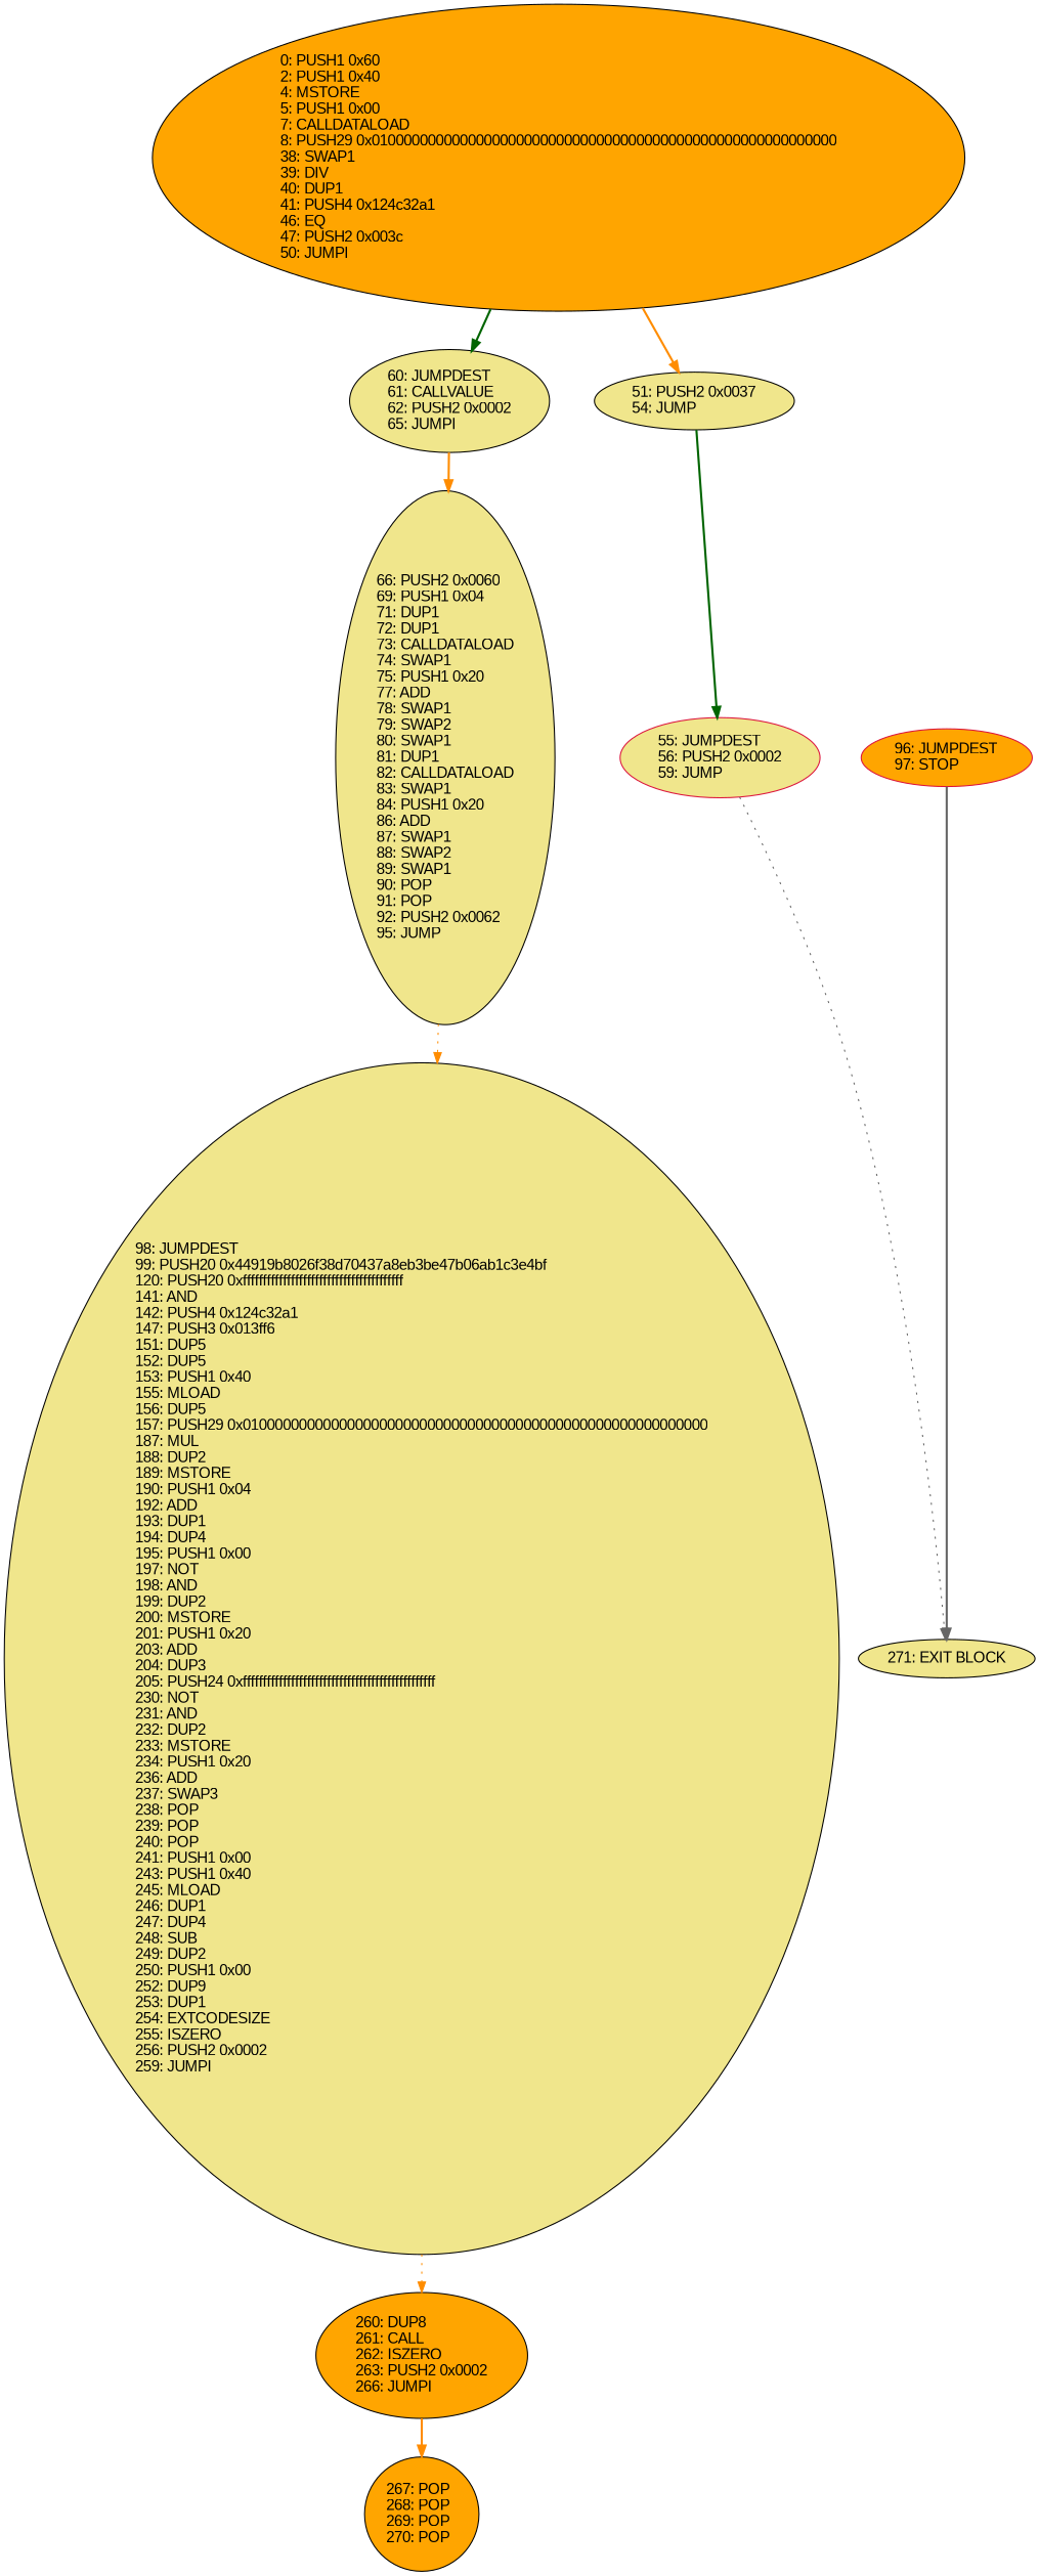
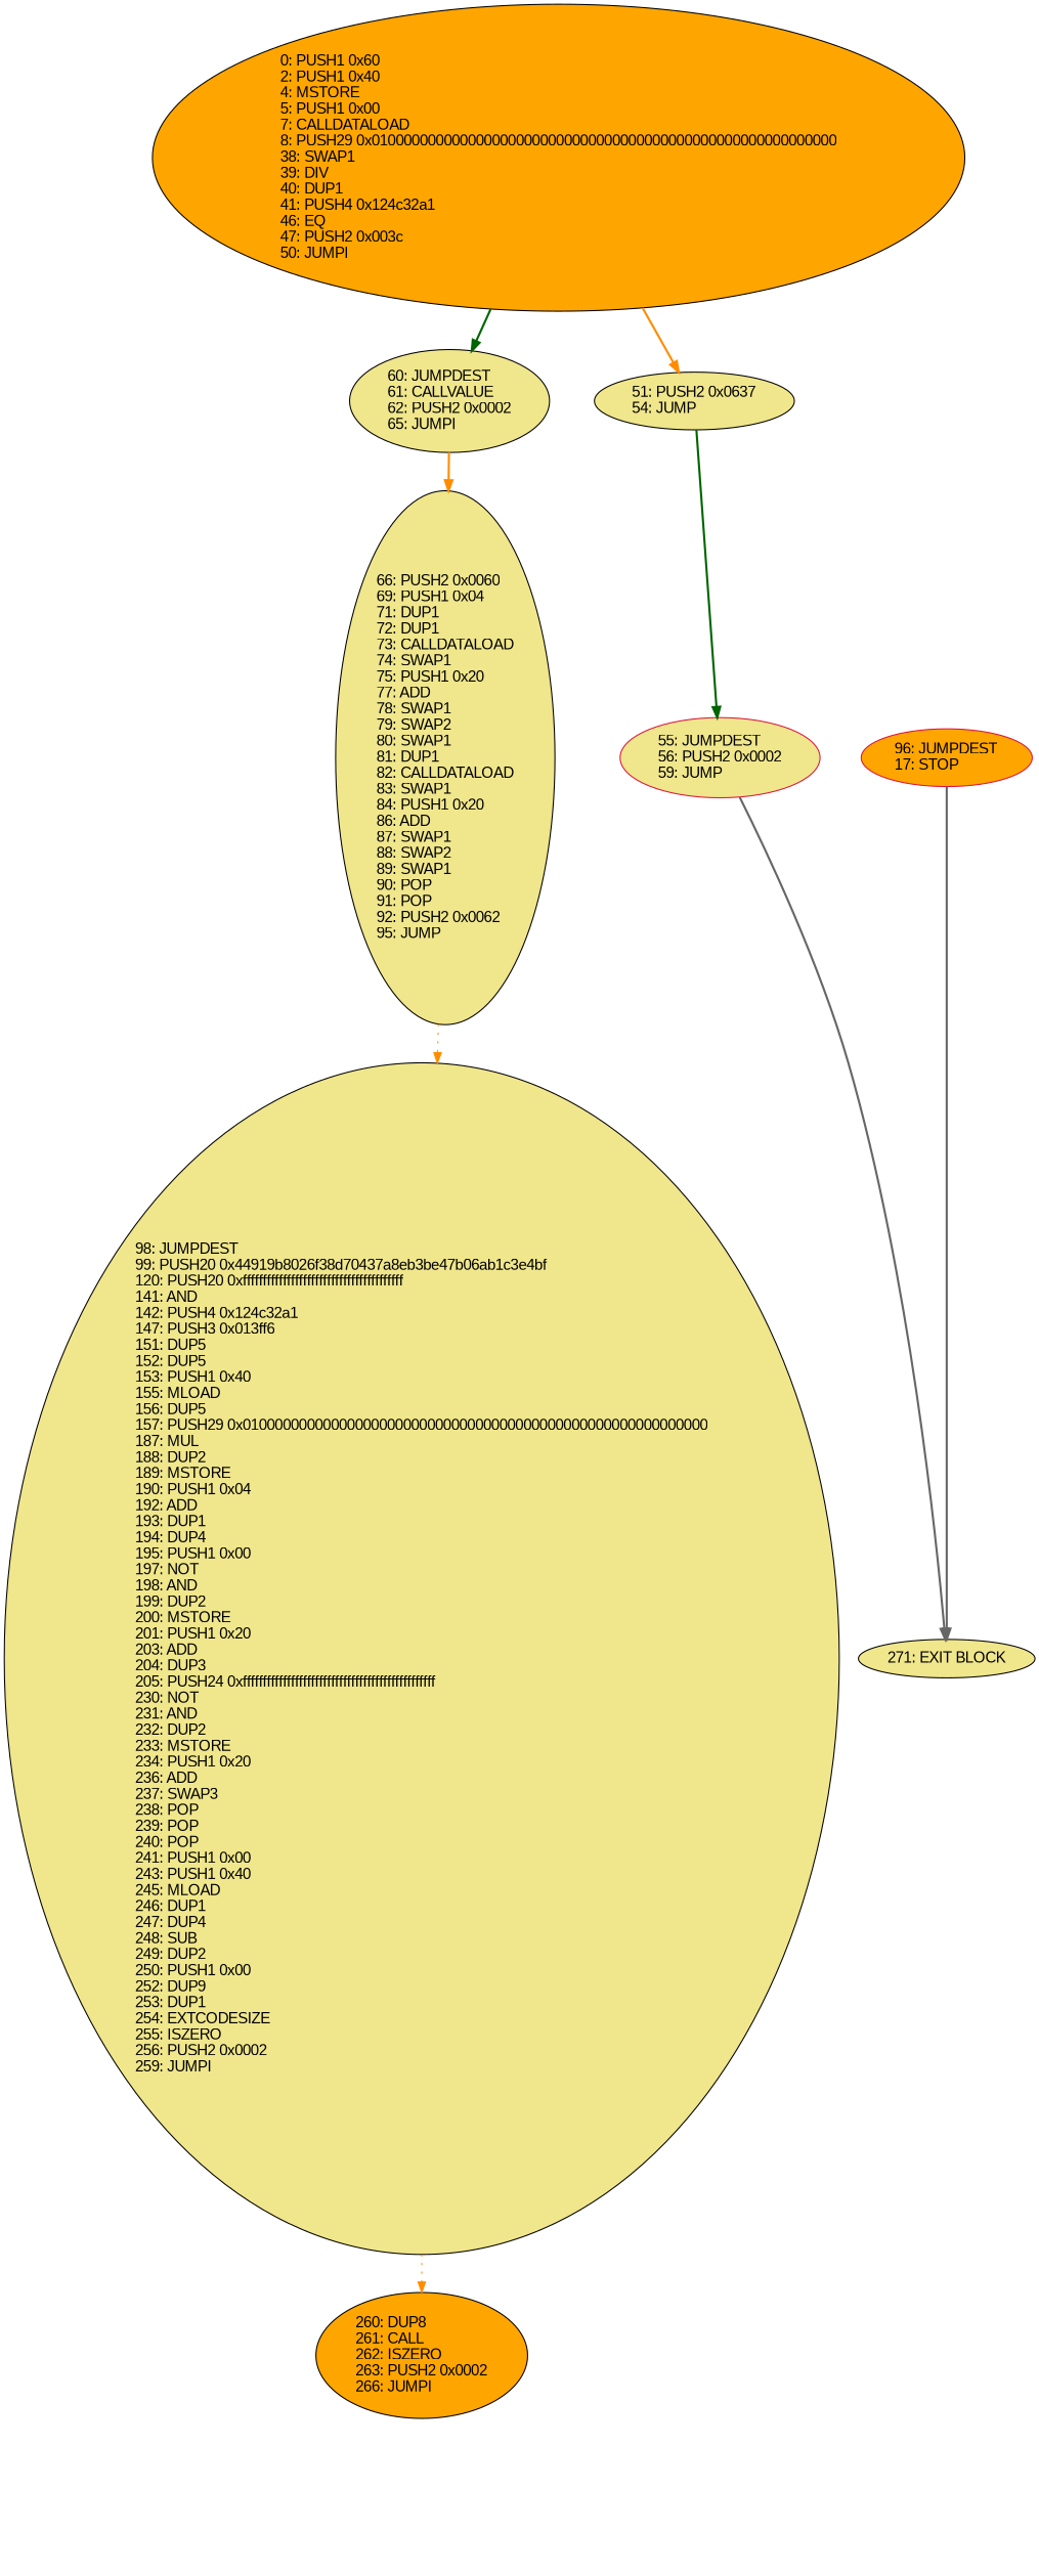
  digraph {
    rankdir=UD
    node [color=black fillcolor=khaki fontcolor=black fontname=arial shape=ellipse style=filled]
    edge [color=darkorange style=bold]
-   n1 [fillcolor=orange label="267: POP\l268: POP\l269: POP\l270: POP\l" shape=circle]
    n2 [label="271: EXIT BLOCK\l"]
    n3 [label="60: JUMPDEST\l61: CALLVALUE\l62: PUSH2 0x0002\l65: JUMPI\l"]
    n4 [label="66: PUSH2 0x0060\l69: PUSH1 0x04\l71: DUP1\l72: DUP1\l73: CALLDATALOAD\l74: SWAP1\l75: PUSH1 0x20\l77: ADD\l78: SWAP1\l79: SWAP2\l80: SWAP1\l81: DUP1\l82: CALLDATALOAD\l83: SWAP1\l84: PUSH1 0x20\l86: ADD\l87: SWAP1\l88: SWAP2\l89: SWAP1\l90: POP\l91: POP\l92: PUSH2 0x0062\l95: JUMP\l"]
    n5 [label="98: JUMPDEST\l99: PUSH20 0x44919b8026f38d70437a8eb3be47b06ab1c3e4bf\l120: PUSH20 0xffffffffffffffffffffffffffffffffffffffff\l141: AND\l142: PUSH4 0x124c32a1\l147: PUSH3 0x013ff6\l151: DUP5\l152: DUP5\l153: PUSH1 0x40\l155: MLOAD\l156: DUP5\l157: PUSH29 0x0100000000000000000000000000000000000000000000000000000000\l187: MUL\l188: DUP2\l189: MSTORE\l190: PUSH1 0x04\l192: ADD\l193: DUP1\l194: DUP4\l195: PUSH1 0x00\l197: NOT\l198: AND\l199: DUP2\l200: MSTORE\l201: PUSH1 0x20\l203: ADD\l204: DUP3\l205: PUSH24 0xffffffffffffffffffffffffffffffffffffffffffffffff\l230: NOT\l231: AND\l232: DUP2\l233: MSTORE\l234: PUSH1 0x20\l236: ADD\l237: SWAP3\l238: POP\l239: POP\l240: POP\l241: PUSH1 0x00\l243: PUSH1 0x40\l245: MLOAD\l246: DUP1\l247: DUP4\l248: SUB\l249: DUP2\l250: PUSH1 0x00\l252: DUP9\l253: DUP1\l254: EXTCODESIZE\l255: ISZERO\l256: PUSH2 0x0002\l259: JUMPI\l"]
    n6 [fillcolor=orange label="0: PUSH1 0x60\l2: PUSH1 0x40\l4: MSTORE\l5: PUSH1 0x00\l7: CALLDATALOAD\l8: PUSH29 0x0100000000000000000000000000000000000000000000000000000000\l38: SWAP1\l39: DIV\l40: DUP1\l41: PUSH4 0x124c32a1\l46: EQ\l47: PUSH2 0x003c\l50: JUMPI\l"]
-   n7 [label="51: PUSH2 0x0037\l54: JUMP\l"]
+   n7 [label="51: PUSH2 0x0637\l54: JUMP\l"]
    n8 [color=crimson label="55: JUMPDEST\l56: PUSH2 0x0002\l59: JUMP\l"]
-   n9 [color=crimson fillcolor=orange label="96: JUMPDEST\l97: STOP\l"]
+   n9 [color=crimson fillcolor=orange label="96: JUMPDEST\l17: STOP\l"]
    n10 [fillcolor=orange label="260: DUP8\l261: CALL\l262: ISZERO\l263: PUSH2 0x0002\l266: JUMPI\l"]
    n3 -> n4
    n4 -> n5 [style=dotted]
    n5 -> n10 [style=dotted]
    n6 -> n3 [color=darkgreen]
    n6 -> n7
    n7 -> n8 [color=darkgreen]
-   n8 -> n2 [color=gray40 style=dotted]
+   n8 -> n2 [color=gray40]
    n9 -> n2 [color=gray40]
-   n10 -> n1
  }
